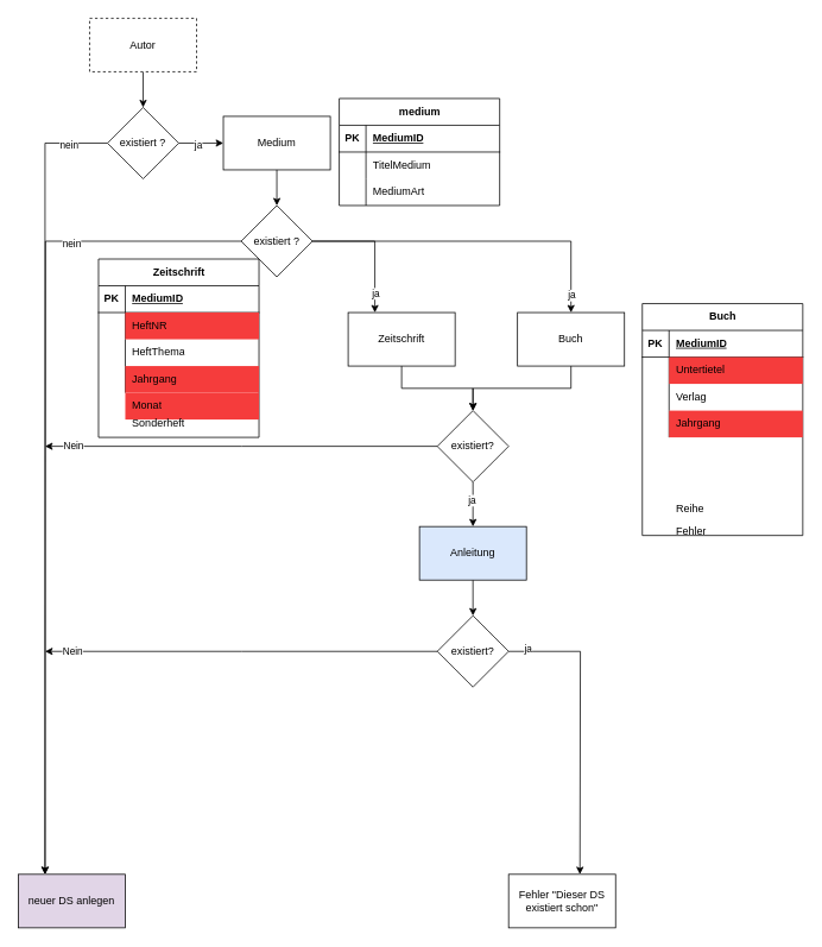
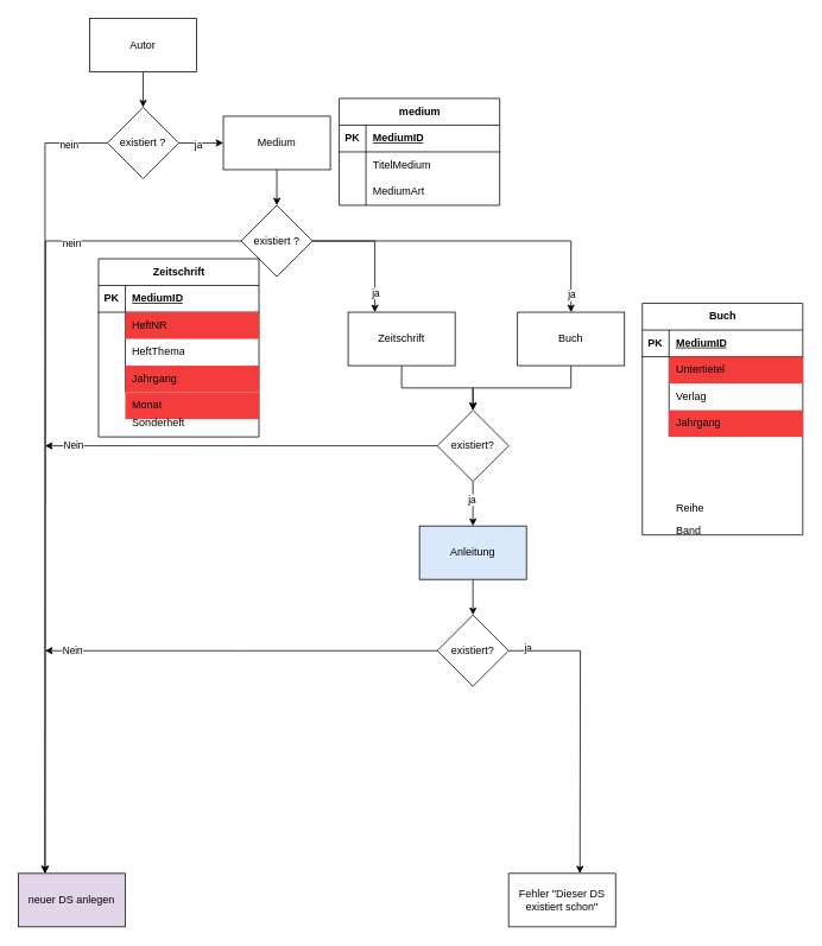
  <mxCell id="0" />
  <mxCell id="1" parent="0" />
  <mxCell id="2" style="edgeStyle=orthogonalEdgeStyle;rounded=0;orthogonalLoop=1;jettySize=auto;html=1;exitX=0.5;exitY=1;exitDx=0;exitDy=0;entryX=0.5;entryY=0;entryDx=0;entryDy=0;" parent="1" source="3" target="8" edge="1"><mxGeometry relative="1" as="geometry" /></mxCell>
- <mxCell id="3" value="Autor" style="rounded=0;whiteSpace=wrap;html=1;dashed=1;" parent="1" vertex="1"><mxGeometry x="100" y="20" width="120" height="60" as="geometry" /></mxCell>
+ <mxCell id="3" value="Autor" style="rounded=0;whiteSpace=wrap;html=1;" parent="1" vertex="1"><mxGeometry x="100" y="20" width="120" height="60" as="geometry" /></mxCell>
  <mxCell id="4" style="edgeStyle=orthogonalEdgeStyle;rounded=0;orthogonalLoop=1;jettySize=auto;html=1;exitX=0;exitY=0.5;exitDx=0;exitDy=0;entryX=0.25;entryY=0;entryDx=0;entryDy=0;" parent="1" source="8" target="9" edge="1"><mxGeometry relative="1" as="geometry" /></mxCell>
  <mxCell id="5" value="nein" style="edgeLabel;html=1;align=center;verticalAlign=middle;resizable=0;points=[];" parent="4" vertex="1" connectable="0"><mxGeometry x="-0.901" y="2" relative="1" as="geometry"><mxPoint as="offset" /></mxGeometry></mxCell>
  <mxCell id="6" style="edgeStyle=orthogonalEdgeStyle;rounded=0;orthogonalLoop=1;jettySize=auto;html=1;exitX=1;exitY=0.5;exitDx=0;exitDy=0;entryX=0;entryY=0.5;entryDx=0;entryDy=0;" parent="1" source="8" target="10" edge="1"><mxGeometry relative="1" as="geometry" /></mxCell>
  <mxCell id="7" value="ja" style="edgeLabel;html=1;align=center;verticalAlign=middle;resizable=0;points=[];" parent="6" vertex="1" connectable="0"><mxGeometry x="-0.147" y="-2" relative="1" as="geometry"><mxPoint as="offset" /></mxGeometry></mxCell>
  <mxCell id="8" value="existiert ?" style="rhombus;whiteSpace=wrap;html=1;" parent="1" vertex="1"><mxGeometry x="120" y="120" width="80" height="80" as="geometry" /></mxCell>
  <mxCell id="9" value="neuer DS anlegen" style="rounded=0;whiteSpace=wrap;html=1;fillColor=#e1d5e7;" parent="1" vertex="1"><mxGeometry x="20" y="980" width="120" height="60" as="geometry" /></mxCell>
  <mxCell id="10" value="Medium" style="rounded=0;whiteSpace=wrap;html=1;" parent="1" vertex="1"><mxGeometry x="250" y="130" width="120" height="60" as="geometry" /></mxCell>
  <mxCell id="11" style="edgeStyle=orthogonalEdgeStyle;rounded=0;orthogonalLoop=1;jettySize=auto;html=1;exitX=0;exitY=0.5;exitDx=0;exitDy=0;" parent="1" source="15" edge="1"><mxGeometry relative="1" as="geometry"><mxPoint x="50" y="980" as="targetPoint" /></mxGeometry></mxCell>
  <mxCell id="12" value="nein" style="edgeLabel;html=1;align=center;verticalAlign=middle;resizable=0;points=[];" parent="11" vertex="1" connectable="0"><mxGeometry x="-0.59" y="2" relative="1" as="geometry"><mxPoint as="offset" /></mxGeometry></mxCell>
  <mxCell id="13" style="edgeStyle=orthogonalEdgeStyle;rounded=0;orthogonalLoop=1;jettySize=auto;html=1;exitX=1;exitY=0.5;exitDx=0;exitDy=0;entryX=0.25;entryY=0;entryDx=0;entryDy=0;" parent="1" source="15" target="20" edge="1"><mxGeometry relative="1" as="geometry" /></mxCell>
  <mxCell id="14" value="ja" style="edgeLabel;html=1;align=center;verticalAlign=middle;resizable=0;points=[];" parent="13" vertex="1" connectable="0"><mxGeometry x="0.707" relative="1" as="geometry"><mxPoint as="offset" /></mxGeometry></mxCell>
  <mxCell id="15" value="existiert ?" style="rhombus;whiteSpace=wrap;html=1;" parent="1" vertex="1"><mxGeometry x="270" y="230" width="80" height="80" as="geometry" /></mxCell>
  <mxCell id="16" style="edgeStyle=orthogonalEdgeStyle;rounded=0;orthogonalLoop=1;jettySize=auto;html=1;exitX=0.5;exitY=1;exitDx=0;exitDy=0;entryX=0.5;entryY=0;entryDx=0;entryDy=0;" parent="1" source="10" target="15" edge="1"><mxGeometry relative="1" as="geometry" /></mxCell>
  <mxCell id="17" style="edgeStyle=orthogonalEdgeStyle;rounded=0;orthogonalLoop=1;jettySize=auto;html=1;exitX=0.5;exitY=1;exitDx=0;exitDy=0;entryX=0.5;entryY=0;entryDx=0;entryDy=0;" parent="1" source="18" target="27" edge="1"><mxGeometry relative="1" as="geometry" /></mxCell>
  <mxCell id="18" value="Buch" style="rounded=0;whiteSpace=wrap;html=1;" parent="1" vertex="1"><mxGeometry x="580" y="350" width="120" height="60" as="geometry" /></mxCell>
  <mxCell id="19" style="edgeStyle=orthogonalEdgeStyle;rounded=0;orthogonalLoop=1;jettySize=auto;html=1;exitX=0.5;exitY=1;exitDx=0;exitDy=0;entryX=0.5;entryY=0;entryDx=0;entryDy=0;" parent="1" source="20" target="27" edge="1"><mxGeometry relative="1" as="geometry" /></mxCell>
  <mxCell id="20" value="Zeitschrift" style="rounded=0;whiteSpace=wrap;html=1;" parent="1" vertex="1"><mxGeometry x="390" y="350" width="120" height="60" as="geometry" /></mxCell>
  <mxCell id="21" style="edgeStyle=orthogonalEdgeStyle;rounded=0;orthogonalLoop=1;jettySize=auto;html=1;exitX=1;exitY=0.5;exitDx=0;exitDy=0;entryX=0.5;entryY=0;entryDx=0;entryDy=0;" parent="1" source="15" target="18" edge="1"><mxGeometry relative="1" as="geometry" /></mxCell>
  <mxCell id="22" value="ja" style="edgeLabel;html=1;align=center;verticalAlign=middle;resizable=0;points=[];" parent="21" vertex="1" connectable="0"><mxGeometry x="0.603" y="1" relative="1" as="geometry"><mxPoint x="-1" y="53" as="offset" /></mxGeometry></mxCell>
  <mxCell id="23" style="edgeStyle=orthogonalEdgeStyle;rounded=0;orthogonalLoop=1;jettySize=auto;html=1;exitX=0;exitY=0.5;exitDx=0;exitDy=0;" parent="1" source="27" edge="1"><mxGeometry relative="1" as="geometry"><mxPoint x="50" y="500" as="targetPoint" /></mxGeometry></mxCell>
  <mxCell id="24" value="Nein" style="edgeLabel;html=1;align=center;verticalAlign=middle;resizable=0;points=[];" parent="23" vertex="1" connectable="0"><mxGeometry x="0.858" y="-1" relative="1" as="geometry"><mxPoint as="offset" /></mxGeometry></mxCell>
  <mxCell id="25" style="edgeStyle=orthogonalEdgeStyle;rounded=0;orthogonalLoop=1;jettySize=auto;html=1;exitX=0.5;exitY=1;exitDx=0;exitDy=0;entryX=0.5;entryY=0;entryDx=0;entryDy=0;" parent="1" source="27" target="29" edge="1"><mxGeometry relative="1" as="geometry" /></mxCell>
  <mxCell id="26" value="ja" style="edgeLabel;html=1;align=center;verticalAlign=middle;resizable=0;points=[];" parent="25" vertex="1" connectable="0"><mxGeometry x="-0.2" y="-2" relative="1" as="geometry"><mxPoint as="offset" /></mxGeometry></mxCell>
  <mxCell id="27" value="existiert?" style="rhombus;whiteSpace=wrap;html=1;" parent="1" vertex="1"><mxGeometry x="490" y="460" width="80" height="80" as="geometry" /></mxCell>
  <mxCell id="28" style="edgeStyle=orthogonalEdgeStyle;rounded=0;orthogonalLoop=1;jettySize=auto;html=1;exitX=0.5;exitY=1;exitDx=0;exitDy=0;entryX=0.5;entryY=0;entryDx=0;entryDy=0;" parent="1" source="29" target="34" edge="1"><mxGeometry relative="1" as="geometry" /></mxCell>
  <mxCell id="29" value="Anleitung" style="rounded=0;whiteSpace=wrap;html=1;fillColor=#dae8fc;" parent="1" vertex="1"><mxGeometry x="470" y="590" width="120" height="60" as="geometry" /></mxCell>
  <mxCell id="30" style="edgeStyle=orthogonalEdgeStyle;rounded=0;orthogonalLoop=1;jettySize=auto;html=1;exitX=0;exitY=0.5;exitDx=0;exitDy=0;" parent="1" source="34" edge="1"><mxGeometry relative="1" as="geometry"><mxPoint x="50" y="730" as="targetPoint" /></mxGeometry></mxCell>
  <mxCell id="31" value="Nein" style="edgeLabel;html=1;align=center;verticalAlign=middle;resizable=0;points=[];" parent="30" vertex="1" connectable="0"><mxGeometry x="0.862" y="-1" relative="1" as="geometry"><mxPoint as="offset" /></mxGeometry></mxCell>
  <mxCell id="32" style="edgeStyle=orthogonalEdgeStyle;rounded=0;orthogonalLoop=1;jettySize=auto;html=1;exitX=1;exitY=0.5;exitDx=0;exitDy=0;" parent="1" source="34" edge="1"><mxGeometry relative="1" as="geometry"><mxPoint x="650" y="980" as="targetPoint" /></mxGeometry></mxCell>
  <mxCell id="33" value="ja" style="edgeLabel;html=1;align=center;verticalAlign=middle;resizable=0;points=[];" parent="32" vertex="1" connectable="0"><mxGeometry x="-0.871" y="3" relative="1" as="geometry"><mxPoint as="offset" /></mxGeometry></mxCell>
  <mxCell id="34" value="existiert?" style="rhombus;whiteSpace=wrap;html=1;" parent="1" vertex="1"><mxGeometry x="490" y="690" width="80" height="80" as="geometry" /></mxCell>
  <mxCell id="35" value="Fehler &quot;Dieser DS existiert schon&quot;" style="rounded=0;whiteSpace=wrap;html=1;" parent="1" vertex="1"><mxGeometry x="570" y="980" width="120" height="60" as="geometry" /></mxCell>
  <mxCell id="36" value="Zeitschrift" style="shape=table;startSize=30;container=1;collapsible=1;childLayout=tableLayout;fixedRows=1;rowLines=0;fontStyle=1;align=center;resizeLast=1;html=1;" vertex="1" parent="1"><mxGeometry x="110" y="290" width="180" height="200" as="geometry" /></mxCell>
  <mxCell id="37" value="" style="shape=tableRow;horizontal=0;startSize=0;swimlaneHead=0;swimlaneBody=0;fillColor=none;collapsible=0;dropTarget=0;points=[[0,0.5],[1,0.5]];portConstraint=eastwest;top=0;left=0;right=0;bottom=1;" vertex="1" parent="36"><mxGeometry y="30" width="180" height="30" as="geometry" /></mxCell>
  <mxCell id="38" value="PK" style="shape=partialRectangle;connectable=0;fillColor=none;top=0;left=0;bottom=0;right=0;fontStyle=1;overflow=hidden;whiteSpace=wrap;html=1;" vertex="1" parent="37"><mxGeometry width="30" height="30" as="geometry"><mxRectangle width="30" height="30" as="alternateBounds" /></mxGeometry></mxCell>
  <mxCell id="39" value="MediumID" style="shape=partialRectangle;connectable=0;fillColor=none;top=0;left=0;bottom=0;right=0;align=left;spacingLeft=6;fontStyle=5;overflow=hidden;whiteSpace=wrap;html=1;" vertex="1" parent="37"><mxGeometry x="30" width="150" height="30" as="geometry"><mxRectangle width="150" height="30" as="alternateBounds" /></mxGeometry></mxCell>
  <mxCell id="40" value="" style="shape=tableRow;horizontal=0;startSize=0;swimlaneHead=0;swimlaneBody=0;fillColor=none;collapsible=0;dropTarget=0;points=[[0,0.5],[1,0.5]];portConstraint=eastwest;top=0;left=0;right=0;bottom=0;" vertex="1" parent="36"><mxGeometry y="60" width="180" height="30" as="geometry" /></mxCell>
  <mxCell id="41" value="" style="shape=partialRectangle;connectable=0;fillColor=none;top=0;left=0;bottom=0;right=0;editable=1;overflow=hidden;whiteSpace=wrap;html=1;" vertex="1" parent="40"><mxGeometry width="30" height="30" as="geometry"><mxRectangle width="30" height="30" as="alternateBounds" /></mxGeometry></mxCell>
  <mxCell id="42" value="HeftNR" style="shape=partialRectangle;connectable=0;fillColor=light-dark(#F53C3C,#EDEDED);top=0;left=0;bottom=0;right=0;align=left;spacingLeft=6;overflow=hidden;whiteSpace=wrap;html=1;" vertex="1" parent="40"><mxGeometry x="30" width="150" height="30" as="geometry"><mxRectangle width="150" height="30" as="alternateBounds" /></mxGeometry></mxCell>
  <mxCell id="43" value="" style="shape=tableRow;horizontal=0;startSize=0;swimlaneHead=0;swimlaneBody=0;fillColor=none;collapsible=0;dropTarget=0;points=[[0,0.5],[1,0.5]];portConstraint=eastwest;top=0;left=0;right=0;bottom=0;" vertex="1" parent="36"><mxGeometry y="90" width="180" height="30" as="geometry" /></mxCell>
  <mxCell id="44" value="" style="shape=partialRectangle;connectable=0;fillColor=none;top=0;left=0;bottom=0;right=0;editable=1;overflow=hidden;whiteSpace=wrap;html=1;" vertex="1" parent="43"><mxGeometry width="30" height="30" as="geometry"><mxRectangle width="30" height="30" as="alternateBounds" /></mxGeometry></mxCell>
  <mxCell id="45" value="HeftThema" style="shape=partialRectangle;connectable=0;fillColor=none;top=0;left=0;bottom=0;right=0;align=left;spacingLeft=6;overflow=hidden;whiteSpace=wrap;html=1;" vertex="1" parent="43"><mxGeometry x="30" width="150" height="30" as="geometry"><mxRectangle width="150" height="30" as="alternateBounds" /></mxGeometry></mxCell>
  <mxCell id="46" value="" style="shape=tableRow;horizontal=0;startSize=0;swimlaneHead=0;swimlaneBody=0;fillColor=none;collapsible=0;dropTarget=0;points=[[0,0.5],[1,0.5]];portConstraint=eastwest;top=0;left=0;right=0;bottom=0;" vertex="1" parent="36"><mxGeometry y="120" width="180" height="30" as="geometry" /></mxCell>
  <mxCell id="47" value="" style="shape=partialRectangle;connectable=0;fillColor=none;top=0;left=0;bottom=0;right=0;editable=1;overflow=hidden;whiteSpace=wrap;html=1;" vertex="1" parent="46"><mxGeometry width="30" height="30" as="geometry"><mxRectangle width="30" height="30" as="alternateBounds" /></mxGeometry></mxCell>
  <mxCell id="48" value="Jahrgang" style="shape=partialRectangle;connectable=0;fillColor=light-dark(#F53C3C,#EDEDED);top=0;left=0;bottom=0;right=0;align=left;spacingLeft=6;overflow=hidden;whiteSpace=wrap;html=1;" vertex="1" parent="46"><mxGeometry x="30" width="150" height="30" as="geometry"><mxRectangle width="150" height="30" as="alternateBounds" /></mxGeometry></mxCell>
  <mxCell id="49" value="" style="shape=tableRow;horizontal=0;startSize=0;swimlaneHead=0;swimlaneBody=0;fillColor=none;collapsible=0;dropTarget=0;points=[[0,0.5],[1,0.5]];portConstraint=eastwest;top=0;left=0;right=0;bottom=0;" vertex="1" parent="1"><mxGeometry x="110" y="440" width="180" height="30" as="geometry" /></mxCell>
  <mxCell id="50" value="" style="shape=partialRectangle;connectable=0;fillColor=none;top=0;left=0;bottom=0;right=0;editable=1;overflow=hidden;whiteSpace=wrap;html=1;" vertex="1" parent="49"><mxGeometry width="30" height="30" as="geometry"><mxRectangle width="30" height="30" as="alternateBounds" /></mxGeometry></mxCell>
  <mxCell id="51" value="Monat" style="shape=partialRectangle;connectable=0;fillColor=light-dark(#F53C3C,#EDEDED);top=0;left=0;bottom=0;right=0;align=left;spacingLeft=6;overflow=hidden;whiteSpace=wrap;html=1;" vertex="1" parent="49"><mxGeometry x="30" width="150" height="30" as="geometry"><mxRectangle width="150" height="30" as="alternateBounds" /></mxGeometry></mxCell>
  <mxCell id="52" value="" style="shape=tableRow;horizontal=0;startSize=0;swimlaneHead=0;swimlaneBody=0;fillColor=none;collapsible=0;dropTarget=0;points=[[0,0.5],[1,0.5]];portConstraint=eastwest;top=0;left=0;right=0;bottom=0;" vertex="1" parent="1"><mxGeometry x="110" y="460" width="180" height="30" as="geometry" /></mxCell>
  <mxCell id="53" value="" style="shape=partialRectangle;connectable=0;fillColor=none;top=0;left=0;bottom=0;right=0;editable=1;overflow=hidden;whiteSpace=wrap;html=1;" vertex="1" parent="52"><mxGeometry width="30" height="30" as="geometry"><mxRectangle width="30" height="30" as="alternateBounds" /></mxGeometry></mxCell>
  <mxCell id="54" value="Sonderheft" style="shape=partialRectangle;connectable=0;fillColor=none;top=0;left=0;bottom=0;right=0;align=left;spacingLeft=6;overflow=hidden;whiteSpace=wrap;html=1;" vertex="1" parent="52"><mxGeometry x="30" width="150" height="30" as="geometry"><mxRectangle width="150" height="30" as="alternateBounds" /></mxGeometry></mxCell>
  <mxCell id="55" value="medium" style="shape=table;startSize=30;container=1;collapsible=1;childLayout=tableLayout;fixedRows=1;rowLines=0;fontStyle=1;align=center;resizeLast=1;html=1;" vertex="1" parent="1"><mxGeometry x="380" y="110" width="180" height="120" as="geometry" /></mxCell>
  <mxCell id="56" value="" style="shape=tableRow;horizontal=0;startSize=0;swimlaneHead=0;swimlaneBody=0;fillColor=none;collapsible=0;dropTarget=0;points=[[0,0.5],[1,0.5]];portConstraint=eastwest;top=0;left=0;right=0;bottom=1;" vertex="1" parent="55"><mxGeometry y="30" width="180" height="30" as="geometry" /></mxCell>
  <mxCell id="57" value="PK" style="shape=partialRectangle;connectable=0;fillColor=none;top=0;left=0;bottom=0;right=0;fontStyle=1;overflow=hidden;whiteSpace=wrap;html=1;" vertex="1" parent="56"><mxGeometry width="30" height="30" as="geometry"><mxRectangle width="30" height="30" as="alternateBounds" /></mxGeometry></mxCell>
  <mxCell id="58" value="MediumID" style="shape=partialRectangle;connectable=0;fillColor=none;top=0;left=0;bottom=0;right=0;align=left;spacingLeft=6;fontStyle=5;overflow=hidden;whiteSpace=wrap;html=1;" vertex="1" parent="56"><mxGeometry x="30" width="150" height="30" as="geometry"><mxRectangle width="150" height="30" as="alternateBounds" /></mxGeometry></mxCell>
  <mxCell id="59" value="" style="shape=tableRow;horizontal=0;startSize=0;swimlaneHead=0;swimlaneBody=0;fillColor=none;collapsible=0;dropTarget=0;points=[[0,0.5],[1,0.5]];portConstraint=eastwest;top=0;left=0;right=0;bottom=0;" vertex="1" parent="55"><mxGeometry y="60" width="180" height="30" as="geometry" /></mxCell>
  <mxCell id="60" value="" style="shape=partialRectangle;connectable=0;fillColor=none;top=0;left=0;bottom=0;right=0;editable=1;overflow=hidden;whiteSpace=wrap;html=1;" vertex="1" parent="59"><mxGeometry width="30" height="30" as="geometry"><mxRectangle width="30" height="30" as="alternateBounds" /></mxGeometry></mxCell>
  <mxCell id="61" value="TitelMedium" style="shape=partialRectangle;connectable=0;fillColor=none;top=0;left=0;bottom=0;right=0;align=left;spacingLeft=6;overflow=hidden;whiteSpace=wrap;html=1;" vertex="1" parent="59"><mxGeometry x="30" width="150" height="30" as="geometry"><mxRectangle width="150" height="30" as="alternateBounds" /></mxGeometry></mxCell>
  <mxCell id="62" value="" style="shape=tableRow;horizontal=0;startSize=0;swimlaneHead=0;swimlaneBody=0;fillColor=none;collapsible=0;dropTarget=0;points=[[0,0.5],[1,0.5]];portConstraint=eastwest;top=0;left=0;right=0;bottom=0;" vertex="1" parent="55"><mxGeometry y="90" width="180" height="30" as="geometry" /></mxCell>
  <mxCell id="63" value="" style="shape=partialRectangle;connectable=0;fillColor=none;top=0;left=0;bottom=0;right=0;editable=1;overflow=hidden;whiteSpace=wrap;html=1;" vertex="1" parent="62"><mxGeometry width="30" height="30" as="geometry"><mxRectangle width="30" height="30" as="alternateBounds" /></mxGeometry></mxCell>
  <mxCell id="64" value="MediumArt" style="shape=partialRectangle;connectable=0;fillColor=none;top=0;left=0;bottom=0;right=0;align=left;spacingLeft=6;overflow=hidden;whiteSpace=wrap;html=1;" vertex="1" parent="62"><mxGeometry x="30" width="150" height="30" as="geometry"><mxRectangle width="150" height="30" as="alternateBounds" /></mxGeometry></mxCell>
  <mxCell id="65" value="Buch" style="shape=table;startSize=30;container=1;collapsible=1;childLayout=tableLayout;fixedRows=1;rowLines=0;fontStyle=1;align=center;resizeLast=1;html=1;" vertex="1" parent="1"><mxGeometry x="720" y="340" width="180" height="260" as="geometry" /></mxCell>
  <mxCell id="66" value="" style="shape=tableRow;horizontal=0;startSize=0;swimlaneHead=0;swimlaneBody=0;fillColor=none;collapsible=0;dropTarget=0;points=[[0,0.5],[1,0.5]];portConstraint=eastwest;top=0;left=0;right=0;bottom=1;" vertex="1" parent="65"><mxGeometry y="30" width="180" height="30" as="geometry" /></mxCell>
  <mxCell id="67" value="PK" style="shape=partialRectangle;connectable=0;fillColor=none;top=0;left=0;bottom=0;right=0;fontStyle=1;overflow=hidden;whiteSpace=wrap;html=1;" vertex="1" parent="66"><mxGeometry width="30" height="30" as="geometry"><mxRectangle width="30" height="30" as="alternateBounds" /></mxGeometry></mxCell>
  <mxCell id="68" value="MediumID" style="shape=partialRectangle;connectable=0;fillColor=none;top=0;left=0;bottom=0;right=0;align=left;spacingLeft=6;fontStyle=5;overflow=hidden;whiteSpace=wrap;html=1;" vertex="1" parent="66"><mxGeometry x="30" width="150" height="30" as="geometry"><mxRectangle width="150" height="30" as="alternateBounds" /></mxGeometry></mxCell>
  <mxCell id="69" value="" style="shape=tableRow;horizontal=0;startSize=0;swimlaneHead=0;swimlaneBody=0;fillColor=none;collapsible=0;dropTarget=0;points=[[0,0.5],[1,0.5]];portConstraint=eastwest;top=0;left=0;right=0;bottom=0;" vertex="1" parent="65"><mxGeometry y="60" width="180" height="30" as="geometry" /></mxCell>
  <mxCell id="70" value="" style="shape=partialRectangle;connectable=0;fillColor=none;top=0;left=0;bottom=0;right=0;editable=1;overflow=hidden;whiteSpace=wrap;html=1;" vertex="1" parent="69"><mxGeometry width="30" height="30" as="geometry"><mxRectangle width="30" height="30" as="alternateBounds" /></mxGeometry></mxCell>
  <mxCell id="71" value="Untertietel" style="shape=partialRectangle;connectable=0;fillColor=light-dark(#F53C3C,#EDEDED);top=0;left=0;bottom=0;right=0;align=left;spacingLeft=6;overflow=hidden;whiteSpace=wrap;html=1;" vertex="1" parent="69"><mxGeometry x="30" width="150" height="30" as="geometry"><mxRectangle width="150" height="30" as="alternateBounds" /></mxGeometry></mxCell>
  <mxCell id="72" value="" style="shape=tableRow;horizontal=0;startSize=0;swimlaneHead=0;swimlaneBody=0;fillColor=none;collapsible=0;dropTarget=0;points=[[0,0.5],[1,0.5]];portConstraint=eastwest;top=0;left=0;right=0;bottom=0;" vertex="1" parent="65"><mxGeometry y="90" width="180" height="30" as="geometry" /></mxCell>
  <mxCell id="73" value="" style="shape=partialRectangle;connectable=0;fillColor=none;top=0;left=0;bottom=0;right=0;editable=1;overflow=hidden;whiteSpace=wrap;html=1;" vertex="1" parent="72"><mxGeometry width="30" height="30" as="geometry"><mxRectangle width="30" height="30" as="alternateBounds" /></mxGeometry></mxCell>
  <mxCell id="74" value="Verlag" style="shape=partialRectangle;connectable=0;fillColor=none;top=0;left=0;bottom=0;right=0;align=left;spacingLeft=6;overflow=hidden;whiteSpace=wrap;html=1;" vertex="1" parent="72"><mxGeometry x="30" width="150" height="30" as="geometry"><mxRectangle width="150" height="30" as="alternateBounds" /></mxGeometry></mxCell>
  <mxCell id="75" value="" style="shape=tableRow;horizontal=0;startSize=0;swimlaneHead=0;swimlaneBody=0;fillColor=none;collapsible=0;dropTarget=0;points=[[0,0.5],[1,0.5]];portConstraint=eastwest;top=0;left=0;right=0;bottom=0;" vertex="1" parent="65"><mxGeometry y="120" width="180" height="30" as="geometry" /></mxCell>
  <mxCell id="76" value="" style="shape=partialRectangle;connectable=0;fillColor=none;top=0;left=0;bottom=0;right=0;editable=1;overflow=hidden;whiteSpace=wrap;html=1;" vertex="1" parent="75"><mxGeometry width="30" height="30" as="geometry"><mxRectangle width="30" height="30" as="alternateBounds" /></mxGeometry></mxCell>
  <mxCell id="77" value="Jahrgang" style="shape=partialRectangle;connectable=0;fillColor=light-dark(#F53C3C,#EDEDED);top=0;left=0;bottom=0;right=0;align=left;spacingLeft=6;overflow=hidden;whiteSpace=wrap;html=1;" vertex="1" parent="75"><mxGeometry x="30" width="150" height="30" as="geometry"><mxRectangle width="150" height="30" as="alternateBounds" /></mxGeometry></mxCell>
  <mxCell id="78" value="" style="shape=partialRectangle;connectable=0;fillColor=none;top=0;left=0;bottom=0;right=0;editable=1;overflow=hidden;whiteSpace=wrap;html=1;" vertex="1" parent="1"><mxGeometry x="720" y="490" width="30" height="30" as="geometry"><mxRectangle width="30" height="30" as="alternateBounds" /></mxGeometry></mxCell>
  <mxCell id="79" value="" style="shape=partialRectangle;connectable=0;fillColor=none;top=0;left=0;bottom=0;right=0;editable=1;overflow=hidden;whiteSpace=wrap;html=1;" vertex="1" parent="1"><mxGeometry x="720" y="525" width="30" height="30" as="geometry"><mxRectangle width="30" height="30" as="alternateBounds" /></mxGeometry></mxCell>
  <mxCell id="80" value="" style="shape=partialRectangle;connectable=0;fillColor=none;top=0;left=0;bottom=0;right=0;editable=1;overflow=hidden;whiteSpace=wrap;html=1;" vertex="1" parent="1"><mxGeometry x="720" y="555" width="30" height="30" as="geometry"><mxRectangle width="30" height="30" as="alternateBounds" /></mxGeometry></mxCell>
  <mxCell id="81" value="Reihe" style="shape=partialRectangle;connectable=0;fillColor=none;top=0;left=0;bottom=0;right=0;align=left;spacingLeft=6;overflow=hidden;whiteSpace=wrap;html=1;" vertex="1" parent="1"><mxGeometry x="750" y="555" width="150" height="30" as="geometry"><mxRectangle width="150" height="30" as="alternateBounds" /></mxGeometry></mxCell>
  <mxCell id="82" value="" style="shape=partialRectangle;connectable=0;fillColor=none;top=0;left=0;bottom=0;right=0;editable=1;overflow=hidden;whiteSpace=wrap;html=1;" vertex="1" parent="1"><mxGeometry x="720" y="580" width="30" height="30" as="geometry"><mxRectangle width="30" height="30" as="alternateBounds" /></mxGeometry></mxCell>
- <mxCell id="83" value="Fehler" style="shape=partialRectangle;connectable=0;fillColor=none;top=0;left=0;bottom=0;right=0;align=left;spacingLeft=6;overflow=hidden;whiteSpace=wrap;html=1;" vertex="1" parent="1"><mxGeometry x="750" y="580" width="150" height="30" as="geometry"><mxRectangle width="150" height="30" as="alternateBounds" /></mxGeometry></mxCell>
+ <mxCell id="83" value="Band" style="shape=partialRectangle;connectable=0;fillColor=none;top=0;left=0;bottom=0;right=0;align=left;spacingLeft=6;overflow=hidden;whiteSpace=wrap;html=1;" vertex="1" parent="1"><mxGeometry x="750" y="580" width="150" height="30" as="geometry"><mxRectangle width="150" height="30" as="alternateBounds" /></mxGeometry></mxCell>
